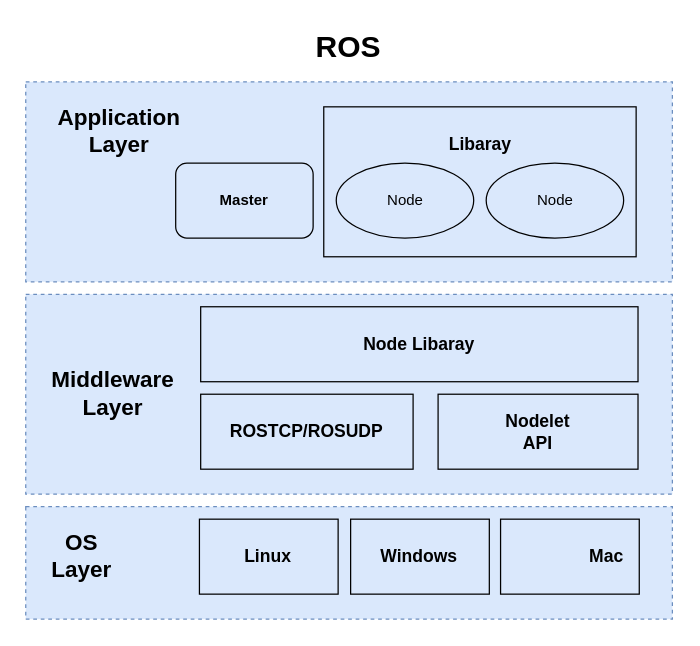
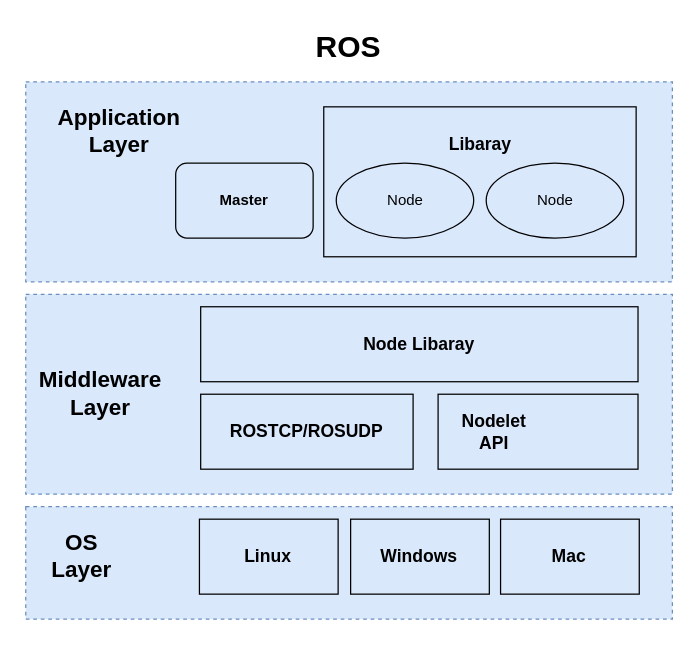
  <mxCell id="0" />
  <mxCell id="1" parent="0" />
  <mxCell id="2" value="&lt;h1&gt;ROS&lt;/h1&gt;" style="text;html=1;strokeColor=none;fillColor=none;align=center;verticalAlign=middle;whiteSpace=wrap;rounded=0;dashed=1;" vertex="1" parent="1"><mxGeometry x="226.25" y="20" width="105" height="35.625" as="geometry" /></mxCell>
  <mxCell id="3" value="" style="group" vertex="1" connectable="0" parent="1"><mxGeometry x="20" y="65" width="517.5" height="160" as="geometry" /></mxCell>
  <mxCell id="4" value="" style="rounded=0;whiteSpace=wrap;html=1;fillColor=#dae8fc;strokeColor=#6c8ebf;dashed=1;" vertex="1" parent="3"><mxGeometry width="517.5" height="160" as="geometry" /></mxCell>
  <mxCell id="5" value="" style="rounded=0;whiteSpace=wrap;html=1;fillColor=none;" vertex="1" parent="3"><mxGeometry x="238.5" y="20" width="250" height="120" as="geometry" /></mxCell>
  <mxCell id="6" value="Node" style="ellipse;whiteSpace=wrap;html=1;fillColor=none;" vertex="1" parent="3"><mxGeometry x="248.5" y="65" width="110" height="60" as="geometry" /></mxCell>
  <mxCell id="7" value="&lt;h2&gt;Application Layer&lt;/h2&gt;" style="text;html=1;strokeColor=none;fillColor=none;align=center;verticalAlign=middle;whiteSpace=wrap;rounded=0;" vertex="1" parent="3"><mxGeometry x="15" y="25" width="120" height="30" as="geometry" /></mxCell>
  <mxCell id="8" value="&lt;h3&gt;Libaray&lt;/h3&gt;" style="text;html=1;strokeColor=none;fillColor=none;align=center;verticalAlign=middle;whiteSpace=wrap;rounded=0;" vertex="1" parent="3"><mxGeometry x="313.5" y="35" width="100" height="30" as="geometry" /></mxCell>
  <mxCell id="9" value="Node" style="ellipse;whiteSpace=wrap;html=1;fillColor=none;" vertex="1" parent="3"><mxGeometry x="368.5" y="65" width="110" height="60" as="geometry" /></mxCell>
  <mxCell id="10" value="&lt;b&gt;Master&lt;/b&gt;" style="whiteSpace=wrap;html=1;fillColor=none;rounded=1;" vertex="1" parent="3"><mxGeometry x="120" y="65" width="110" height="60" as="geometry" /></mxCell>
  <mxCell id="11" value="" style="group" vertex="1" connectable="0" parent="1"><mxGeometry x="20" y="235" width="517.5" height="160" as="geometry" /></mxCell>
  <mxCell id="12" value="" style="rounded=0;whiteSpace=wrap;html=1;fillColor=#dae8fc;strokeColor=#6c8ebf;dashed=1;" vertex="1" parent="11"><mxGeometry width="517.5" height="160" as="geometry" /></mxCell>
- <mxCell id="13" value="&lt;h2&gt;Middleware Layer&lt;/h2&gt;" style="text;html=1;strokeColor=none;fillColor=none;align=center;verticalAlign=middle;whiteSpace=wrap;rounded=0;" vertex="1" parent="11"><mxGeometry x="10" y="65" width="120" height="30" as="geometry" /></mxCell>
+ <mxCell id="13" value="&lt;h2&gt;Middleware Layer&lt;/h2&gt;" style="text;html=1;strokeColor=none;fillColor=none;align=center;verticalAlign=middle;whiteSpace=wrap;rounded=0;" vertex="1" parent="11"><mxGeometry y="65" width="120" height="30" as="geometry" /></mxCell>
  <mxCell id="14" value="" style="group" vertex="1" connectable="0" parent="11"><mxGeometry x="140" y="10" width="350" height="60" as="geometry" /></mxCell>
  <mxCell id="15" value="" style="rounded=0;whiteSpace=wrap;html=1;fillColor=none;" vertex="1" parent="14"><mxGeometry width="350" height="60" as="geometry" /></mxCell>
  <mxCell id="16" value="&lt;h3&gt;Node Libaray&lt;/h3&gt;" style="text;html=1;strokeColor=none;fillColor=none;align=center;verticalAlign=middle;whiteSpace=wrap;rounded=0;" vertex="1" parent="14"><mxGeometry x="105" y="15" width="140.0" height="30" as="geometry" /></mxCell>
  <mxCell id="17" value="" style="group" vertex="1" connectable="0" parent="11"><mxGeometry x="140" y="80" width="170" height="60" as="geometry" /></mxCell>
  <mxCell id="18" value="" style="rounded=0;whiteSpace=wrap;html=1;fillColor=none;" vertex="1" parent="17"><mxGeometry width="170" height="60" as="geometry" /></mxCell>
  <mxCell id="19" value="&lt;h3&gt;ROSTCP/ROSUDP&lt;/h3&gt;" style="text;html=1;strokeColor=none;fillColor=none;align=center;verticalAlign=middle;whiteSpace=wrap;rounded=0;" vertex="1" parent="17"><mxGeometry x="51" y="15" width="68" height="30" as="geometry" /></mxCell>
  <mxCell id="20" value="" style="group" vertex="1" connectable="0" parent="11"><mxGeometry x="330" y="80" width="160" height="60" as="geometry" /></mxCell>
  <mxCell id="21" value="" style="rounded=0;whiteSpace=wrap;html=1;fillColor=none;" vertex="1" parent="20"><mxGeometry width="160" height="60" as="geometry" /></mxCell>
- <mxCell id="22" value="&lt;h3&gt;Nodelet API&lt;/h3&gt;" style="text;html=1;strokeColor=none;fillColor=none;align=center;verticalAlign=middle;whiteSpace=wrap;rounded=0;" vertex="1" parent="20"><mxGeometry x="48" y="15" width="64" height="30" as="geometry" /></mxCell>
+ <mxCell id="22" value="&lt;h3&gt;Nodelet API&lt;/h3&gt;" style="text;html=1;strokeColor=none;fillColor=none;align=center;verticalAlign=middle;whiteSpace=wrap;rounded=0;" vertex="1" parent="20"><mxGeometry x="13" y="15" width="64" height="30" as="geometry" /></mxCell>
  <mxCell id="23" value="" style="rounded=0;whiteSpace=wrap;html=1;fillColor=#dae8fc;strokeColor=#6c8ebf;dashed=1;" vertex="1" parent="1"><mxGeometry x="20" y="405" width="517.5" height="90" as="geometry" /></mxCell>
  <mxCell id="24" value="&lt;h2&gt;OS Layer&lt;/h2&gt;" style="text;html=1;strokeColor=none;fillColor=none;align=center;verticalAlign=middle;whiteSpace=wrap;rounded=0;" vertex="1" parent="1"><mxGeometry x="35" y="430" width="60" height="30" as="geometry" /></mxCell>
  <mxCell id="25" value="" style="group" vertex="1" connectable="0" parent="1"><mxGeometry x="159" y="415" width="111" height="60" as="geometry" /></mxCell>
  <mxCell id="26" value="" style="rounded=0;whiteSpace=wrap;html=1;fillColor=none;" vertex="1" parent="25"><mxGeometry width="111" height="60" as="geometry" /></mxCell>
  <mxCell id="27" value="&lt;h3&gt;Linux&lt;/h3&gt;" style="text;html=1;strokeColor=none;fillColor=none;align=center;verticalAlign=middle;whiteSpace=wrap;rounded=0;" vertex="1" parent="25"><mxGeometry x="33.3" y="15" width="44.4" height="30" as="geometry" /></mxCell>
  <mxCell id="28" value="" style="group" vertex="1" connectable="0" parent="1"><mxGeometry x="280" y="415" width="111" height="60" as="geometry" /></mxCell>
  <mxCell id="29" value="" style="rounded=0;whiteSpace=wrap;html=1;fillColor=none;" vertex="1" parent="28"><mxGeometry width="111" height="60" as="geometry" /></mxCell>
  <mxCell id="30" value="&lt;h3&gt;Windows&lt;/h3&gt;" style="text;html=1;strokeColor=none;fillColor=none;align=center;verticalAlign=middle;whiteSpace=wrap;rounded=0;" vertex="1" parent="28"><mxGeometry x="33.3" y="15" width="44.4" height="30" as="geometry" /></mxCell>
  <mxCell id="31" value="" style="group" vertex="1" connectable="0" parent="1"><mxGeometry x="400" y="415" width="111" height="60" as="geometry" /></mxCell>
  <mxCell id="32" value="" style="rounded=0;whiteSpace=wrap;html=1;fillColor=none;" vertex="1" parent="31"><mxGeometry width="111" height="60" as="geometry" /></mxCell>
- <mxCell id="33" value="&lt;h3&gt;Mac&lt;/h3&gt;" style="text;html=1;strokeColor=none;fillColor=none;align=center;verticalAlign=middle;whiteSpace=wrap;rounded=0;" vertex="1" parent="31"><mxGeometry x="63.3" y="15" width="44.4" height="30" as="geometry" /></mxCell>
+ <mxCell id="33" value="&lt;h3&gt;Mac&lt;/h3&gt;" style="text;html=1;strokeColor=none;fillColor=none;align=center;verticalAlign=middle;whiteSpace=wrap;rounded=0;" vertex="1" parent="31"><mxGeometry x="33.3" y="15" width="44.4" height="30" as="geometry" /></mxCell>
